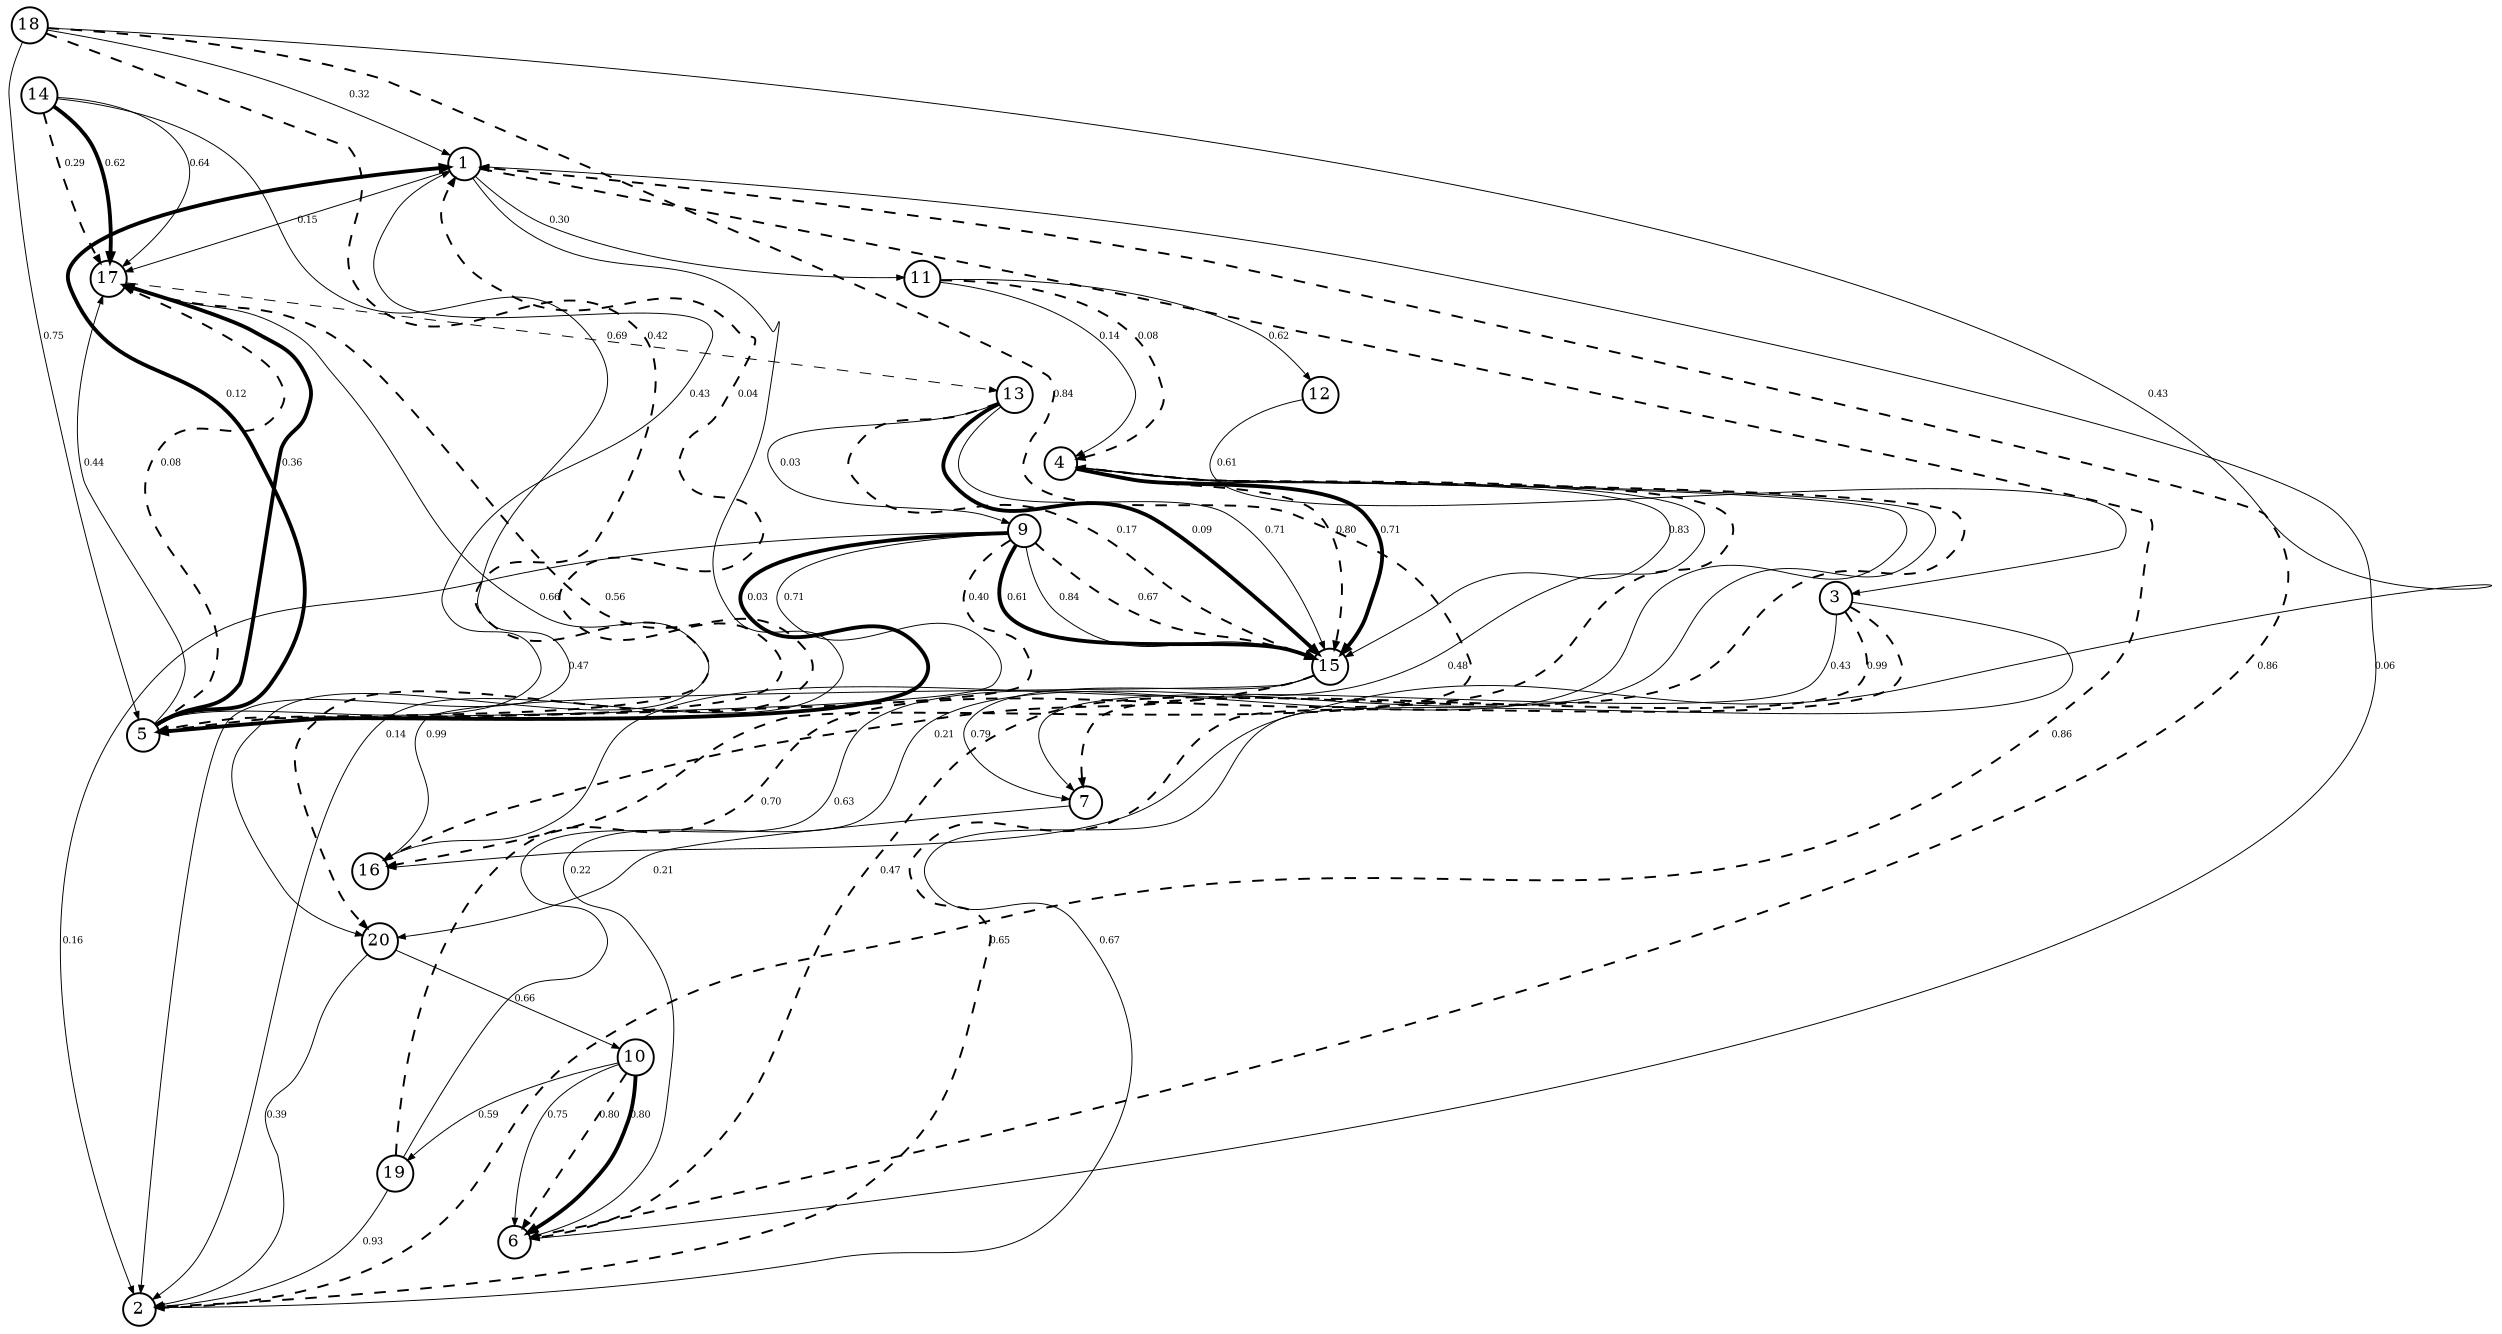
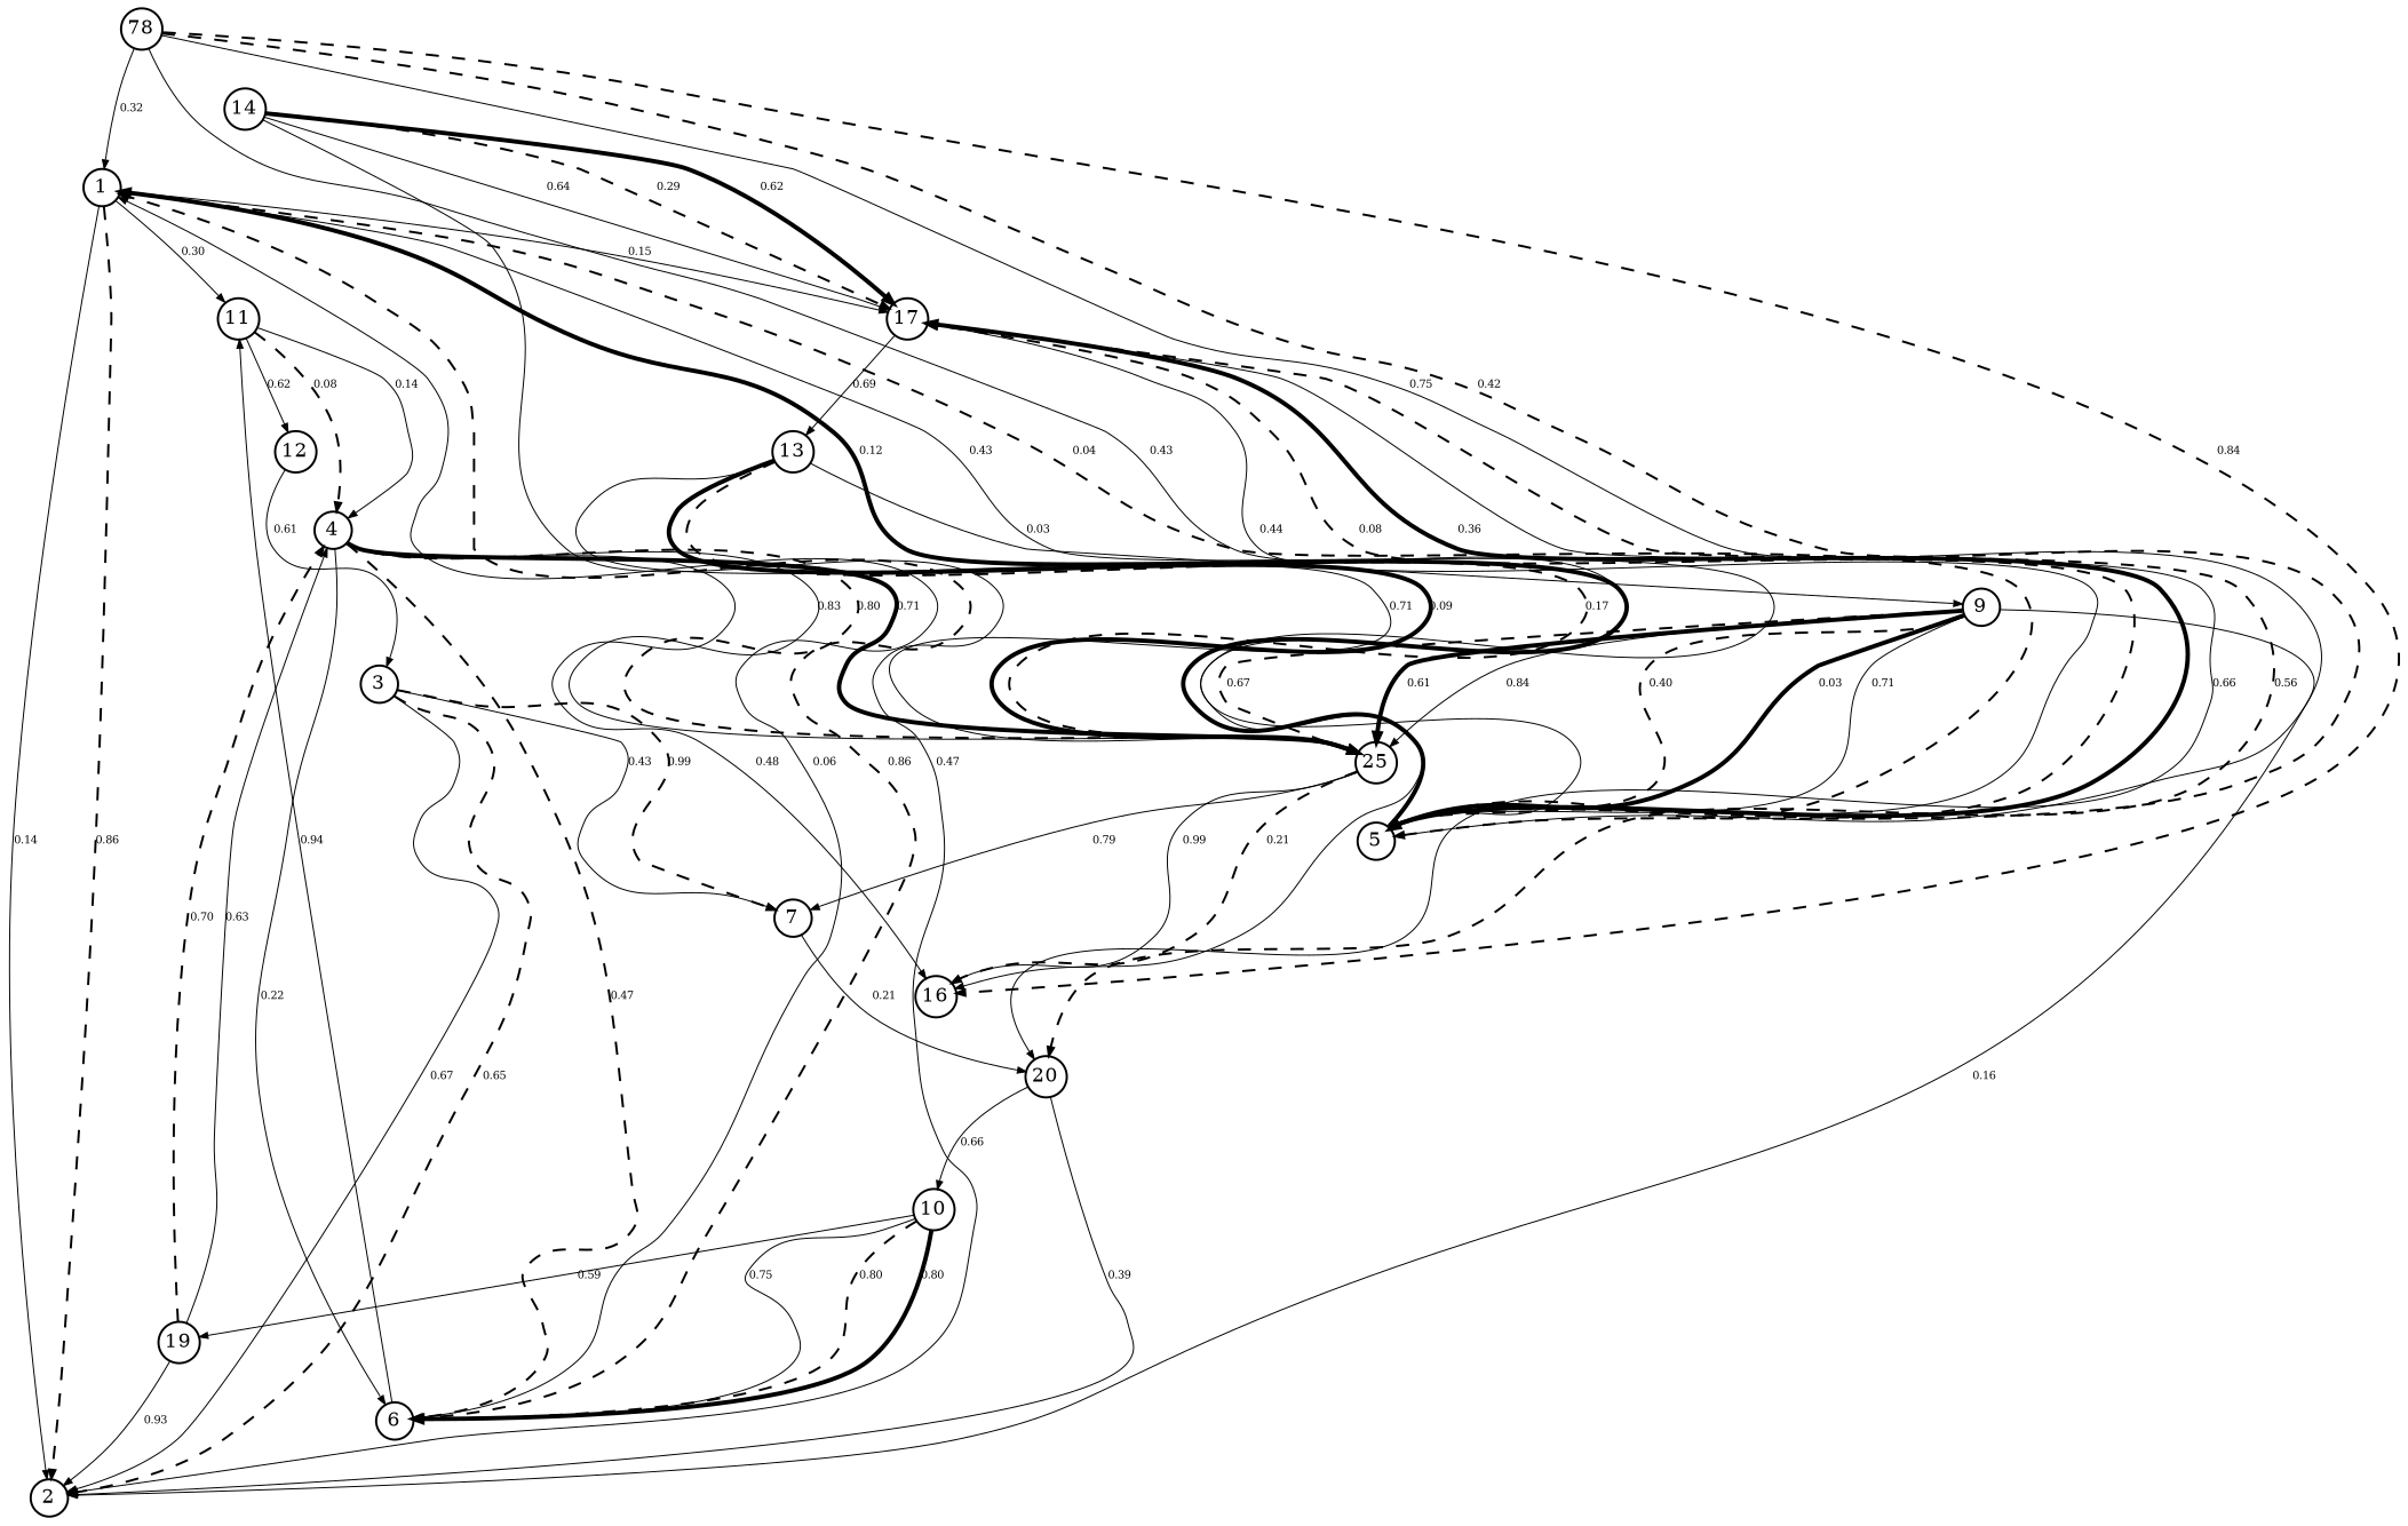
  digraph {
    node [fontsize=9 margin=".005,.0075" shape=circle]
    edge [arrowsize=.4 fontsize=5 penwidth=0.5 weight=0.80]
    1 [height=.1 width=.1]
    2 [height=.1 width=.1]
    11 [height=.1 width=.1]
    17 [height=.1 width=.1]
    4 [height=.1 width=.1]
    12 [height=.1 width=.1]
    20 [height=.1 width=.1]
    13 [height=.1 width=.1]
-   15 [height=.1 width=.1]
+   15 [height=.1 width=.1 label=25]
    16 [height=.1 width=.1]
    6 [height=.1 width=.1]
    3 [height=.1 width=.1]
    10 [height=.1 width=.1]
    9 [height=.1 width=.1]
    7 [height=.1 width=.1]
    5 [height=.1 width=.1]
    19 [height=.1 width=.1]
    14 [height=.1 width=.1]
-   18 [height=.1 width=.1]
+   18 [height=.1 width=.1 label=78]
    1 -> 2 [label=0.14 weight=0.14]
    1 -> 2 [label=0.86 style=dashed weight=0.86 penwidth=""]
    1 -> 11 [label=0.30 weight=0.30]
    1 -> 17 [label=0.15 weight=0.15]
    11 -> 4 [label=0.14 weight=0.14]
    11 -> 4 [label=0.08 style=dashed weight=0.08 penwidth=""]
    11 -> 12 [label=0.62 weight=0.62]
    17 -> 20 [label=0.66 weight=0.66]
    17 -> 20 [label=0.56 style=dashed weight=0.56 penwidth=""]
-   17 -> 13 [label=0.69 weight=0.69 style=dashed]
+   17 -> 13 [label=0.69 weight=0.69]
    4 -> 15 [label=0.83 weight=0.83]
    4 -> 15 [label=0.80 style=dashed penwidth=""]
    4 -> 15 [label=0.71 style=bold weight=0.71 penwidth=""]
    4 -> 16 [label=0.48 weight=0.48]
    4 -> 6 [label=0.22 weight=0.22]
    4 -> 6 [label=0.47 style=dashed weight=0.47 penwidth=""]
    12 -> 3 [label=0.61 weight=0.61]
    20 -> 2 [label=0.39 weight=0.39]
    20 -> 10 [label=0.66 weight=0.66]
    13 -> 15 [label=0.71 weight=0.71]
    13 -> 15 [label=0.17 style=dashed weight=0.17 penwidth=""]
    13 -> 15 [label=0.09 style=bold weight=0.09 penwidth=""]
    13 -> 9 [label=0.03 weight=0.03]
    15 -> 16 [label=0.99 weight=0.99]
    15 -> 16 [label=0.21 style=dashed weight=0.21 penwidth=""]
    15 -> 7 [label=0.79 weight=0.79]
    6 -> 1 [label=0.06 weight=0.06]
    6 -> 1 [label=0.86 style=dashed weight=0.86 penwidth=""]
+   6 -> 11 [label=0.94 weight=0.94]
    3 -> 2 [label=0.67 weight=0.67]
    3 -> 2 [label=0.65 style=dashed weight=0.65 penwidth=""]
    3 -> 7 [label=0.43 weight=0.43]
    3 -> 7 [label=0.99 style=dashed weight=0.99 penwidth=""]
    10 -> 6 [label=0.75 weight=0.75]
    10 -> 6 [label=0.80 style=dashed penwidth=""]
    10 -> 6 [label=0.80 style=bold penwidth=""]
    10 -> 19 [label=0.59 weight=0.59]
    9 -> 2 [label=0.16 weight=0.16]
    9 -> 15 [label=0.84 weight=0.84]
    9 -> 15 [label=0.67 style=dashed weight=0.67 penwidth=""]
    9 -> 15 [label=0.61 style=bold weight=0.61 penwidth=""]
    9 -> 5 [label=0.71 weight=0.71]
    9 -> 5 [label=0.40 style=dashed weight=0.40 penwidth=""]
    9 -> 5 [label=0.03 style=bold weight=0.03 penwidth=""]
    7 -> 20 [label=0.21 weight=0.01]
    5 -> 1 [label=0.43 weight=0.43]
    5 -> 1 [label=0.04 style=dashed weight=0.04 penwidth=""]
    5 -> 1 [label=0.12 style=bold weight=0.12 penwidth=""]
    5 -> 17 [label=0.44 weight=0.44]
    5 -> 17 [label=0.08 style=dashed weight=0.08 penwidth=""]
    5 -> 17 [label=0.36 style=bold weight=0.36 penwidth=""]
    19 -> 2 [label=0.93 weight=0.93]
    19 -> 4 [label=0.63 weight=0.63]
    19 -> 4 [label=0.70 style=dashed weight=0.70 penwidth=""]
    14 -> 2 [label=0.47 weight=0.47]
    14 -> 17 [label=0.64 weight=0.64]
    14 -> 17 [label=0.29 style=dashed weight=0.29 penwidth=""]
    14 -> 17 [label=0.62 style=bold weight=0.62 penwidth=""]
    18 -> 1 [label=0.32 weight=0.32]
    18 -> 16 [label=0.43 weight=0.43]
    18 -> 16 [label=0.84 style=dashed weight=0.84 penwidth=""]
    18 -> 5 [label=0.75 weight=0.75]
    18 -> 5 [label=0.42 style=dashed weight=0.42 penwidth=""]
  }
